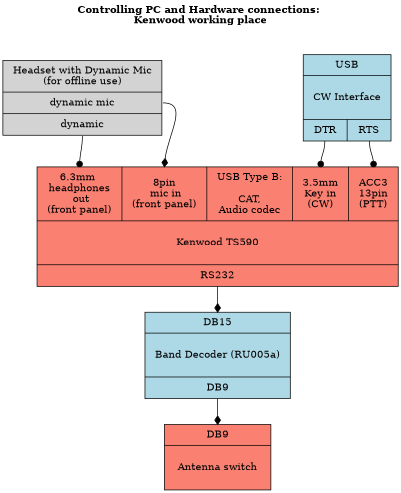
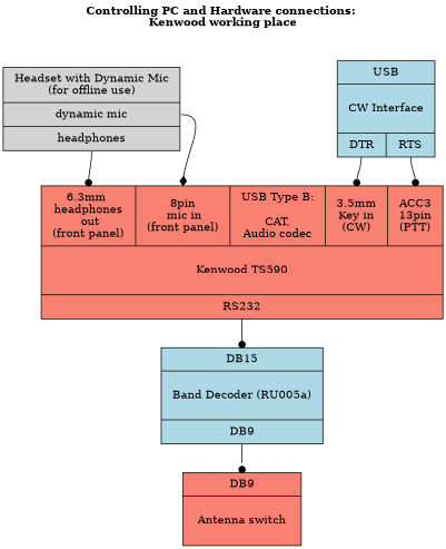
  digraph {
    label=<<b>Controlling PC and Hardware connections: <br/>Kenwood working place</b>>
    labelloc=top
    node [fillcolor=salmon margin="0.2,0.1" shape=record style=filled]
    edge [arrowhead=dot]
    n1 [label="{ { <earphFront> 6.3mm \nheadphones\n out\n(front panel) | <micFront> 8pin\n mic in\n(front panel) | <usbB>USB Type B:\n\nCAT,\nAudio codec | <key>3.5mm\nKey in\n(CW) | <acc2>ACC3\n13pin\n(PTT) } | \nKenwood TS590\n\r | {<rs232> RS232 } }"]
    n2 [fillcolor=lightblue label="{<db15> DB15 | \nBand Decoder (RU005a)\n\r | <db9>DB9 }"]
    n3 [fillcolor=lightblue label="{<usb> USB | \nCW Interface\n\n | {<dtr> DTR | <rts> RTS}}"]
-   n4 [label="{ Headset with Dynamic Mic\n(for offline use) | <mic> dynamic mic | <earph> dynamic }" fillcolor=""]
+   n4 [label="{ Headset with Dynamic Mic\n(for offline use) | <mic> dynamic mic | <earph> headphones }" fillcolor=""]
    n5 [label="{ <db9>DB9 | \n Antenna switch \n\r }"]
-   n1 -> n2 [arrowhead=diamond headport="db15:n" tailport=rs232]
-   n2 -> n5 [arrowhead=diamond headport=db9 tailport=db9]
+   n1 -> n2 [headport="db15:n" tailport=rs232]
+   n2 -> n5 [headport=db9 tailport=db9]
    n3 -> n1 [headport="key:n" tailport="dtr:s"]
    n3 -> n1 [headport="acc2:n" tailport="rts:s"]
    n4 -> n1 [arrowhead=diamond headport="micFront:n" tailport="mic:e"]
    n4 -> n1 [headport="earphFront:n" tailport="earph:s"]
  }
